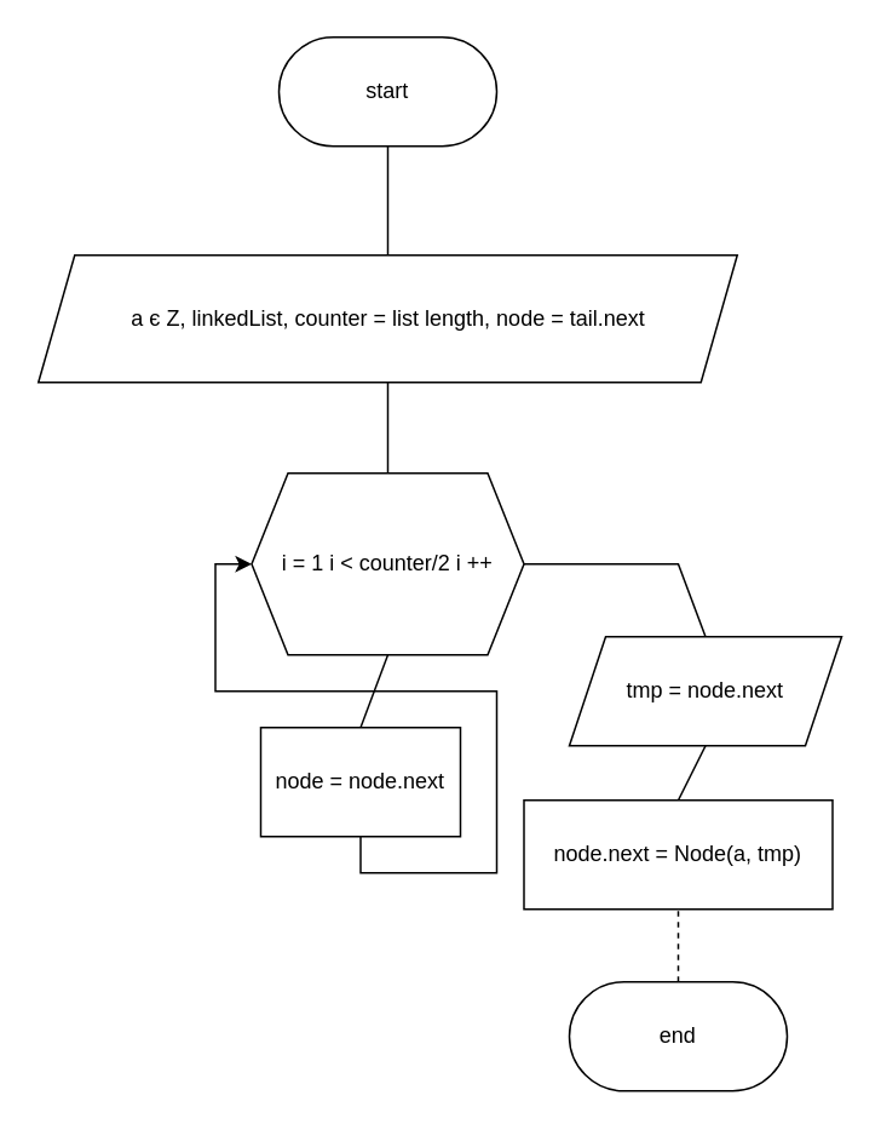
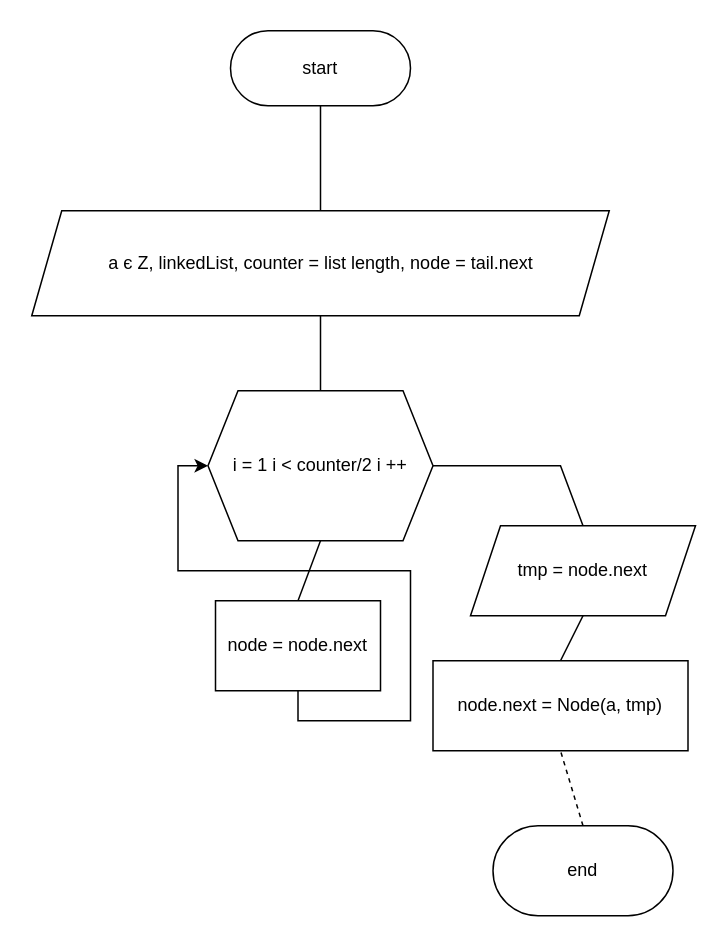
  <mxCell id="0" />
  <mxCell id="1" parent="0" />
- <mxCell id="2" value="start" style="rounded=1;whiteSpace=wrap;html=1;arcSize=50;" parent="1" vertex="1"><mxGeometry x="153" y="20" width="120" height="60" as="geometry" /></mxCell>
+ <mxCell id="2" value="start" style="rounded=1;whiteSpace=wrap;html=1;arcSize=50;" parent="1" vertex="1"><mxGeometry x="153" y="20" width="120" height="50" as="geometry" /></mxCell>
  <mxCell id="3" value="" style="endArrow=none;html=1;rounded=0;entryX=0.5;entryY=1;entryDx=0;entryDy=0;exitX=0.5;exitY=0;exitDx=0;exitDy=0;" parent="1" source="4" target="2" edge="1"><mxGeometry width="50" height="50" relative="1" as="geometry"><mxPoint x="213" y="170" as="sourcePoint" /><mxPoint x="203" y="230" as="targetPoint" /></mxGeometry></mxCell>
  <mxCell id="4" value="a є Z, linkedList, counter = list length, node = tail.next" style="shape=parallelogram;perimeter=parallelogramPerimeter;whiteSpace=wrap;html=1;fixedSize=1;" parent="1" vertex="1"><mxGeometry x="20.5" y="140" width="385" height="70" as="geometry" /></mxCell>
  <mxCell id="5" value="i = 1 i &amp;lt; counter/2 i ++" style="shape=hexagon;perimeter=hexagonPerimeter2;whiteSpace=wrap;html=1;fixedSize=1;" vertex="1" parent="1"><mxGeometry x="138" y="260" width="150" height="100" as="geometry" /></mxCell>
  <mxCell id="6" value="" style="endArrow=none;html=1;rounded=0;entryX=0.5;entryY=1;entryDx=0;entryDy=0;exitX=0.5;exitY=0;exitDx=0;exitDy=0;" edge="1" parent="1" source="5" target="4"><mxGeometry width="50" height="50" relative="1" as="geometry"><mxPoint x="83" y="470" as="sourcePoint" /><mxPoint x="133" y="420" as="targetPoint" /></mxGeometry></mxCell>
  <mxCell id="7" value="" style="endArrow=none;html=1;rounded=0;entryX=0.5;entryY=1;entryDx=0;entryDy=0;exitX=0.5;exitY=0;exitDx=0;exitDy=0;" edge="1" parent="1" source="9" target="5"><mxGeometry width="50" height="50" relative="1" as="geometry"><mxPoint x="253" y="460" as="sourcePoint" /><mxPoint x="133" y="320" as="targetPoint" /></mxGeometry></mxCell>
  <mxCell id="8" style="edgeStyle=orthogonalEdgeStyle;rounded=0;orthogonalLoop=1;jettySize=auto;html=1;exitX=0.5;exitY=1;exitDx=0;exitDy=0;entryX=0;entryY=0.5;entryDx=0;entryDy=0;" edge="1" parent="1" source="9" target="5"><mxGeometry relative="1" as="geometry" /></mxCell>
  <mxCell id="9" value="node = node.next" style="rounded=0;whiteSpace=wrap;html=1;" vertex="1" parent="1"><mxGeometry x="143" y="400" width="110" height="60" as="geometry" /></mxCell>
  <mxCell id="10" value="" style="endArrow=none;html=1;rounded=0;entryX=1;entryY=0.5;entryDx=0;entryDy=0;exitX=0.5;exitY=0;exitDx=0;exitDy=0;" edge="1" parent="1" source="11" target="5"><mxGeometry width="50" height="50" relative="1" as="geometry"><mxPoint x="373" y="360" as="sourcePoint" /><mxPoint x="133" y="420" as="targetPoint" /><Array as="points"><mxPoint x="373" y="310" /></Array></mxGeometry></mxCell>
  <mxCell id="11" value="tmp = node.next" style="shape=parallelogram;perimeter=parallelogramPerimeter;whiteSpace=wrap;html=1;fixedSize=1;" vertex="1" parent="1"><mxGeometry x="313" y="350" width="150" height="60" as="geometry" /></mxCell>
  <mxCell id="12" value="" style="endArrow=none;html=1;rounded=0;entryX=0.5;entryY=1;entryDx=0;entryDy=0;exitX=0.5;exitY=0;exitDx=0;exitDy=0;" edge="1" parent="1" source="13" target="11"><mxGeometry width="50" height="50" relative="1" as="geometry"><mxPoint x="373" y="470" as="sourcePoint" /><mxPoint x="133" y="420" as="targetPoint" /></mxGeometry></mxCell>
  <mxCell id="13" value="node.next = Node(a, tmp)" style="rounded=0;whiteSpace=wrap;html=1;" vertex="1" parent="1"><mxGeometry x="288" y="440" width="170" height="60" as="geometry" /></mxCell>
  <mxCell id="14" value="" style="endArrow=none;html=1;rounded=0;entryX=0.5;entryY=1;entryDx=0;entryDy=0;exitX=0.5;exitY=0;exitDx=0;exitDy=0;dashed=1;" edge="1" parent="1" source="15" target="13"><mxGeometry width="50" height="50" relative="1" as="geometry"><mxPoint x="383" y="600" as="sourcePoint" /><mxPoint x="133" y="420" as="targetPoint" /></mxGeometry></mxCell>
- <mxCell id="15" value="end" style="rounded=1;whiteSpace=wrap;html=1;arcSize=50;" vertex="1" parent="1"><mxGeometry x="313" y="540" width="120" height="60" as="geometry" /></mxCell>
+ <mxCell id="15" value="end" style="rounded=1;whiteSpace=wrap;html=1;arcSize=50;" vertex="1" parent="1"><mxGeometry x="328" y="550" width="120" height="60" as="geometry" /></mxCell>
